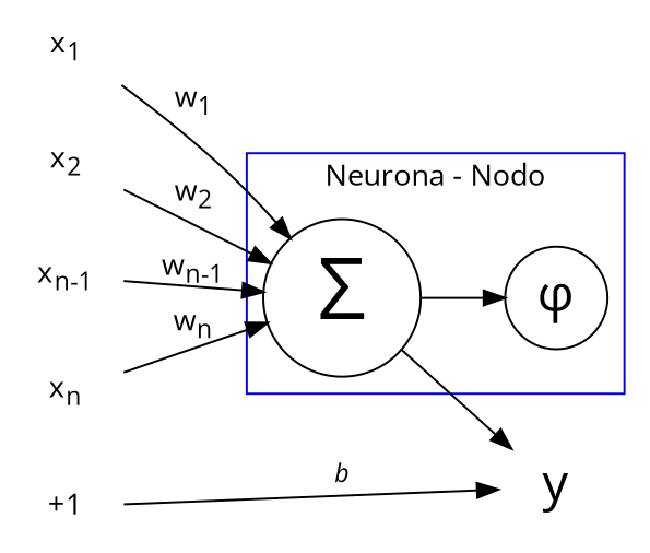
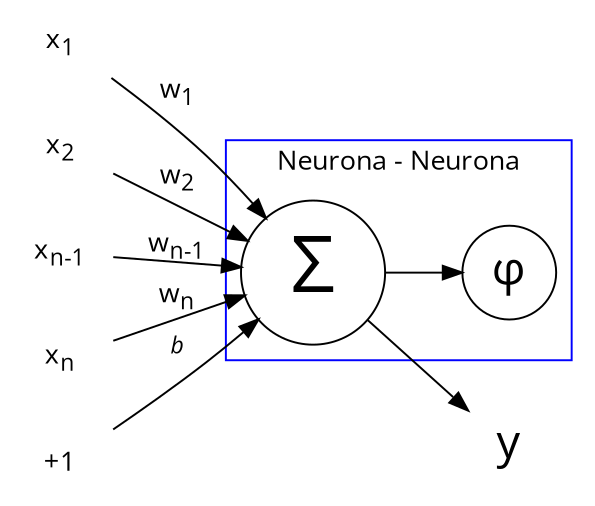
  digraph {
    fontname="Open Sans"
    rankdir=LR
    node [fontname="Open Sans" shape=plaintext]
    edge [fontname="Open Sans"]
    n1 [fontsize=40 label=<&Sigma;> shape=circle]
    n2 [fontsize=24 label=<&phi;> shape=circle]
    n3 [fontsize=24 label=y shape=none]
    n4 [label=<x<sub>1</sub>>]
    n5 [label=<x<sub>2</sub>>]
    n6 [label=<x<sub>n-1</sub>>]
    n7 [label=<x<sub>n</sub>>]
    n8 [label="+1" shape=none]
    subgraph cluster_1 {
      color=blue
-     label="Neurona - Nodo"
+     label="Neurona - Neurona"
      n1
      n2
    }
    n1 -> n2
    n1 -> n3
    n4 -> n1 [label=<w<sub>1</sub>>]
    n5 -> n1 [label=<w<sub>2</sub>>]
    n6 -> n1 [label=<w<sub>n-1</sub>>]
    n7 -> n1 [label=<w<sub>n</sub>>]
-   n8 -> n3 [fontsize=12 label=<<i>b</i>> shape=none]
+   n8 -> n1 [fontsize=12 label=<<i>b</i>> shape=none]
  }
